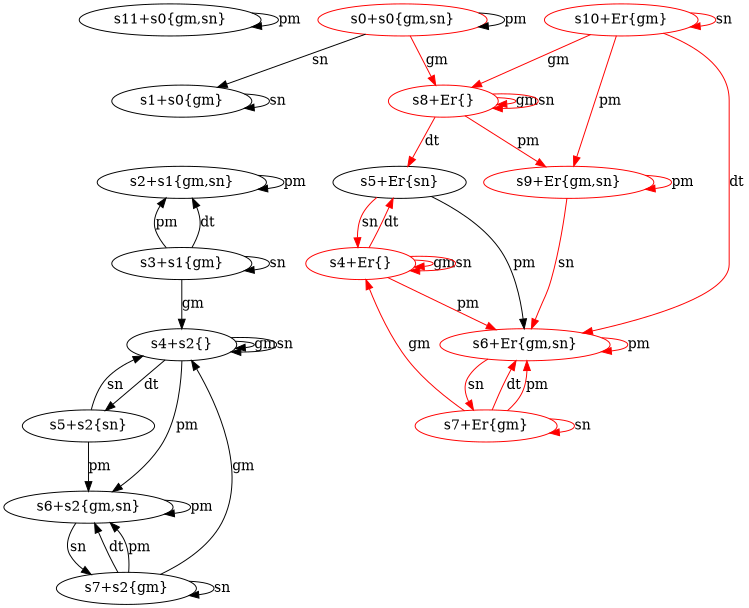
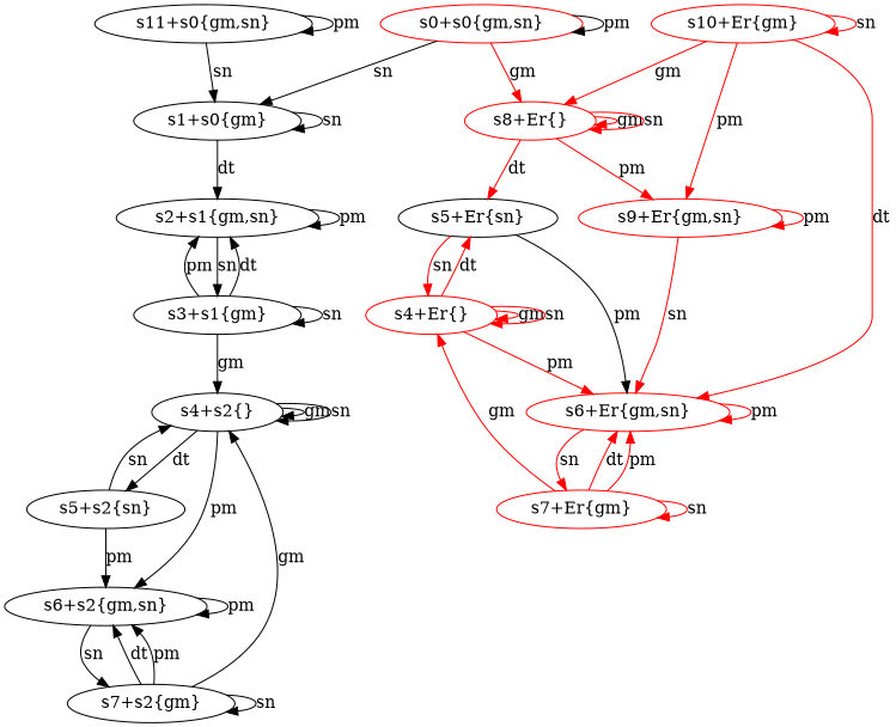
  digraph {
    node [shape=ellipse]
    n1 [color=red height=.25 label="s0+s0{gm,sn}" width=.25]
    n2 [height=.25 label="s1+s0{gm}" width=.25]
    n3 [color=red height=.25 label="s8+Er{}" width=.25]
    n4 [height=.25 label="s2+s1{gm,sn}" width=.25]
    n5 [height=.25 label="s3+s1{gm}" width=.25]
    n6 [color=black height=.25 label="s5+Er{sn}" width=.25]
    n7 [color=red height=.25 label="s9+Er{gm,sn}" width=.25]
    n8 [height=.25 label="s11+s0{gm,sn}" width=.25]
    n9 [height=.25 label="s4+s2{}" width=.25]
    n10 [height=.25 label="s5+s2{sn}" width=.25]
    n11 [height=.25 label="s6+s2{gm,sn}" width=.25]
    n12 [height=.25 label="s7+s2{gm}" width=.25]
    n13 [color=red height=.25 label="s4+Er{}" width=.25]
    n14 [color=red height=.25 label="s6+Er{gm,sn}" width=.25]
    n15 [color=red height=.25 label="s7+Er{gm}" width=.25]
    n16 [color=red height=.25 label="s10+Er{gm}" width=.25]
    n1 -> n1 [label=pm]
    n1 -> n2 [label=sn]
    n1 -> n3 [color=red label=gm]
    n2 -> n2 [label=sn]
+   n2 -> n4 [label=dt]
    n3 -> n3 [color=red label=gm]
    n3 -> n3 [color=red label=sn]
    n3 -> n6 [color=red label=dt]
    n3 -> n7 [color=red label=pm]
    n4 -> n4 [label=pm]
+   n4 -> n5 [label=sn]
    n5 -> n4 [label=dt]
    n5 -> n4 [label=pm]
    n5 -> n5 [label=sn]
    n5 -> n9 [label=gm]
    n6 -> n13 [color=red label=sn]
    n6 -> n14 [color=black label=pm]
    n7 -> n7 [color=red label=pm]
    n7 -> n14 [color=red label=sn]
+   n8 -> n2 [label=sn]
    n8 -> n8 [label=pm]
    n9 -> n9 [label=gm]
    n9 -> n9 [label=sn]
    n9 -> n10 [label=dt]
    n9 -> n11 [label=pm]
    n10 -> n9 [label=sn]
    n10 -> n11 [label=pm]
    n11 -> n11 [label=pm]
    n11 -> n12 [label=sn]
    n12 -> n9 [label=gm]
    n12 -> n11 [label=dt]
    n12 -> n11 [label=pm]
    n12 -> n12 [label=sn]
    n13 -> n6 [color=red label=dt]
    n13 -> n13 [color=red label=gm]
    n13 -> n13 [color=red label=sn]
    n13 -> n14 [color=red label=pm]
    n14 -> n14 [color=red label=pm]
    n14 -> n15 [color=red label=sn]
    n15 -> n13 [color=red label=gm]
    n15 -> n14 [color=red label=dt]
    n15 -> n14 [color=red label=pm]
    n15 -> n15 [color=red label=sn]
    n16 -> n3 [color=red label=gm]
    n16 -> n7 [color=red label=pm]
    n16 -> n14 [color=red label=dt]
    n16 -> n16 [color=red label=sn]
  }
